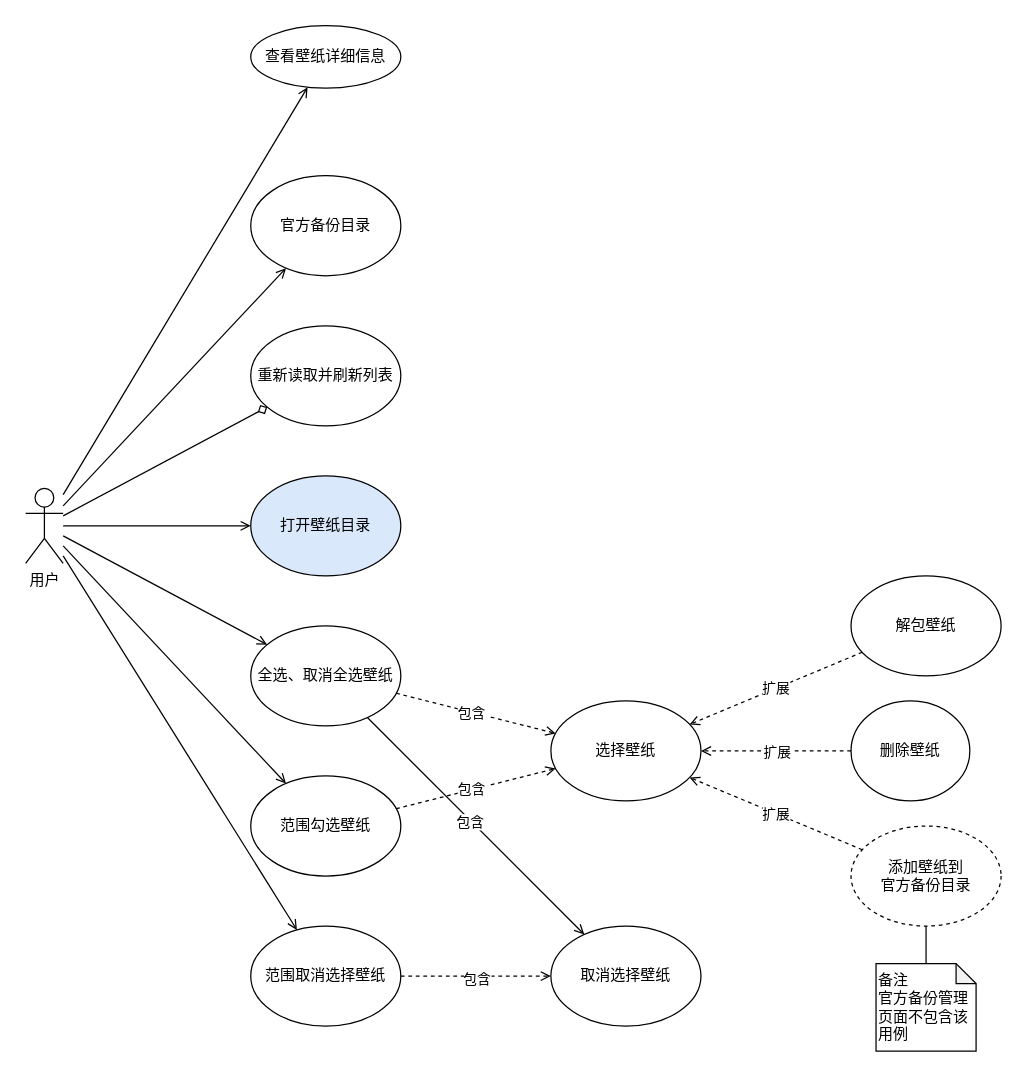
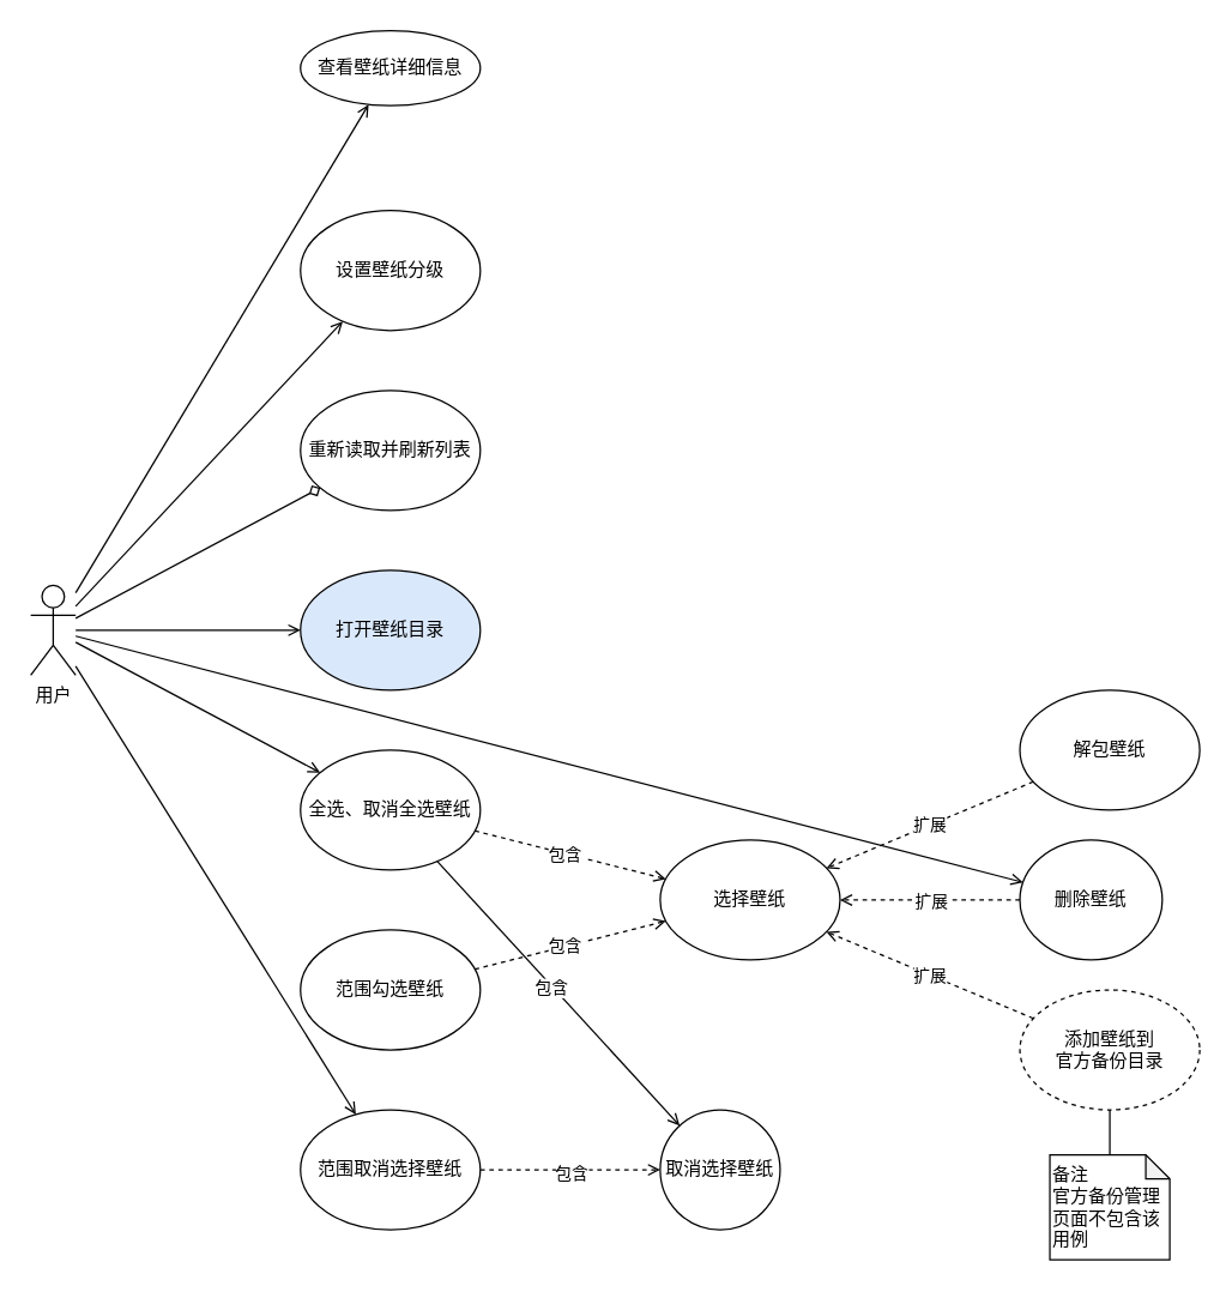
  <mxCell id="0" />
  <mxCell id="1" parent="0" />
  <mxCell id="2" value="用户" style="shape=umlActor;verticalLabelPosition=bottom;verticalAlign=top;html=1;outlineConnect=0;" vertex="1" parent="1"><mxGeometry y="390" width="30" height="60" as="geometry" x="20" /></mxCell>
- <mxCell id="3" value="官方备份目录" style="ellipse;whiteSpace=wrap;html=1;" vertex="1" parent="1"><mxGeometry x="200" y="140" width="120" height="80" as="geometry" /></mxCell>
+ <mxCell id="3" value="设置壁纸分级" style="ellipse;whiteSpace=wrap;html=1;" vertex="1" parent="1"><mxGeometry x="200" y="140" width="120" height="80" as="geometry" /></mxCell>
  <mxCell id="4" value="查看壁纸详细信息" style="ellipse;whiteSpace=wrap;html=1;" vertex="1" parent="1"><mxGeometry x="200" y="20" width="120" height="50" as="geometry" /></mxCell>
  <mxCell id="5" value="打开壁纸目录" style="ellipse;whiteSpace=wrap;html=1;fillColor=#dae8fc;" vertex="1" parent="1"><mxGeometry x="200" y="380" width="120" height="80" as="geometry" /></mxCell>
  <mxCell id="6" value="选择壁纸" style="ellipse;whiteSpace=wrap;html=1;" vertex="1" parent="1"><mxGeometry x="440" y="560" width="120" height="80" as="geometry" /></mxCell>
  <mxCell id="7" value="范围勾选壁纸" style="ellipse;whiteSpace=wrap;html=1;" vertex="1" parent="1"><mxGeometry x="200" y="620" width="120" height="80" as="geometry" /></mxCell>
- <mxCell id="8" value="取消选择壁纸" style="ellipse;whiteSpace=wrap;html=1;" vertex="1" parent="1"><mxGeometry x="440" y="740" width="120" height="80" as="geometry" /></mxCell>
+ <mxCell id="8" value="取消选择壁纸" style="ellipse;whiteSpace=wrap;html=1;" vertex="1" parent="1"><mxGeometry x="440" y="740" width="80" height="80" as="geometry" /></mxCell>
  <mxCell id="9" value="范围取消选择壁纸" style="ellipse;whiteSpace=wrap;html=1;" vertex="1" parent="1"><mxGeometry x="200" y="740" width="120" height="80" as="geometry" /></mxCell>
  <mxCell id="10" value="重新读取并刷新列表" style="ellipse;whiteSpace=wrap;html=1;" vertex="1" parent="1"><mxGeometry x="200" y="260" width="120" height="80" as="geometry" /></mxCell>
  <mxCell id="11" value="全选、取消全选壁纸" style="ellipse;whiteSpace=wrap;html=1;" vertex="1" parent="1"><mxGeometry x="200" y="500" width="120" height="80" as="geometry" /></mxCell>
  <mxCell id="12" value="解包壁纸" style="ellipse;whiteSpace=wrap;html=1;" vertex="1" parent="1"><mxGeometry x="680" y="460" width="120" height="80" as="geometry" /></mxCell>
  <mxCell id="13" value="删除壁纸" style="ellipse;whiteSpace=wrap;html=1;" vertex="1" parent="1"><mxGeometry x="680" y="560" width="95" height="80" as="geometry" /></mxCell>
  <mxCell id="14" value="添加壁纸到&lt;br&gt;官方备份目录" style="ellipse;whiteSpace=wrap;html=1;dashed=1;" vertex="1" parent="1"><mxGeometry x="680" y="660" width="120" height="80" as="geometry" /></mxCell>
  <mxCell id="15" value="" style="endArrow=open;html=1;rounded=0;endFill=0;" edge="1" parent="1" source="2" target="3"><mxGeometry width="50" height="50" relative="1" as="geometry"><mxPoint x="390" y="420" as="sourcePoint" /><mxPoint x="440" y="370" as="targetPoint" /></mxGeometry></mxCell>
  <mxCell id="16" value="" style="endArrow=open;html=1;rounded=0;endFill=0;" edge="1" parent="1" source="2" target="4"><mxGeometry width="50" height="50" relative="1" as="geometry"><mxPoint x="110" y="263" as="sourcePoint" /><mxPoint x="221" y="213" as="targetPoint" /></mxGeometry></mxCell>
  <mxCell id="17" value="" style="endArrow=diamond;html=1;rounded=0;endFill=0;" edge="1" parent="1" source="2" target="10"><mxGeometry width="50" height="50" relative="1" as="geometry"><mxPoint x="120" y="273" as="sourcePoint" /><mxPoint x="231" y="223" as="targetPoint" /></mxGeometry></mxCell>
  <mxCell id="18" value="" style="endArrow=open;html=1;rounded=0;endFill=0;" edge="1" parent="1" source="2" target="5"><mxGeometry width="50" height="50" relative="1" as="geometry"><mxPoint x="130" y="283" as="sourcePoint" /><mxPoint x="241" y="233" as="targetPoint" /></mxGeometry></mxCell>
  <mxCell id="19" value="" style="endArrow=open;html=1;rounded=0;endFill=0;" edge="1" parent="1" source="2" target="11"><mxGeometry width="50" height="50" relative="1" as="geometry"><mxPoint x="140" y="293" as="sourcePoint" /><mxPoint x="251" y="243" as="targetPoint" /></mxGeometry></mxCell>
  <mxCell id="20" value="" style="endArrow=open;html=1;rounded=0;endFill=0;" edge="1" parent="1" source="2" target="9"><mxGeometry width="50" height="50" relative="1" as="geometry"><mxPoint x="150" y="303" as="sourcePoint" /><mxPoint x="261" y="253" as="targetPoint" /></mxGeometry></mxCell>
- <mxCell id="21" value="" style="endArrow=open;html=1;rounded=0;endFill=0;" edge="1" parent="1" source="2" target="7"><mxGeometry width="50" height="50" relative="1" as="geometry"><mxPoint x="160" y="313" as="sourcePoint" /><mxPoint x="271" y="263" as="targetPoint" /></mxGeometry></mxCell>
+ <mxCell id="21" value="" style="endArrow=open;html=1;rounded=0;endFill=0;" edge="1" parent="1" source="2" target="13"><mxGeometry width="50" height="50" relative="1" as="geometry"><mxPoint x="160" y="313" as="sourcePoint" /><mxPoint x="271" y="263" as="targetPoint" /></mxGeometry></mxCell>
  <mxCell id="22" value="" style="endArrow=open;dashed=1;html=1;rounded=0;endFill=0;" edge="1" parent="1" source="7" target="6"><mxGeometry width="50" height="50" relative="1" as="geometry"><mxPoint x="420" y="520" as="sourcePoint" /><mxPoint x="470" y="470" as="targetPoint" /></mxGeometry></mxCell>
  <mxCell id="23" value="包含&amp;nbsp;" style="edgeLabel;html=1;align=center;verticalAlign=middle;resizable=0;points=[];" vertex="1" connectable="0" parent="22"><mxGeometry x="-0.038" relative="1" as="geometry"><mxPoint as="offset" /></mxGeometry></mxCell>
  <mxCell id="24" value="" style="endArrow=open;dashed=1;html=1;rounded=0;endFill=0;" edge="1" parent="1" source="9" target="8"><mxGeometry width="50" height="50" relative="1" as="geometry"><mxPoint x="329" y="662" as="sourcePoint" /><mxPoint x="491" y="638" as="targetPoint" /></mxGeometry></mxCell>
  <mxCell id="25" value="包含" style="edgeLabel;html=1;align=center;verticalAlign=middle;resizable=0;points=[];" vertex="1" connectable="0" parent="24"><mxGeometry y="-2" relative="1" as="geometry"><mxPoint as="offset" /></mxGeometry></mxCell>
  <mxCell id="26" value="" style="endArrow=open;dashed=1;html=1;rounded=0;endFill=0;" edge="1" parent="1" source="12" target="6"><mxGeometry width="50" height="50" relative="1" as="geometry"><mxPoint x="350" y="520" as="sourcePoint" /><mxPoint x="400" y="470" as="targetPoint" /></mxGeometry></mxCell>
  <mxCell id="27" value="扩展" style="edgeLabel;html=1;align=center;verticalAlign=middle;resizable=0;points=[];" vertex="1" connectable="0" parent="26"><mxGeometry x="-0.0" relative="1" as="geometry"><mxPoint as="offset" /></mxGeometry></mxCell>
  <mxCell id="28" value="" style="endArrow=open;dashed=1;html=1;rounded=0;endFill=0;" edge="1" parent="1" source="13" target="6"><mxGeometry width="50" height="50" relative="1" as="geometry"><mxPoint x="699" y="571" as="sourcePoint" /><mxPoint x="601" y="609" as="targetPoint" /></mxGeometry></mxCell>
  <mxCell id="29" value="扩展" style="edgeLabel;html=1;align=center;verticalAlign=middle;resizable=0;points=[];" vertex="1" connectable="0" parent="28"><mxGeometry x="-0.0" relative="1" as="geometry"><mxPoint as="offset" /></mxGeometry></mxCell>
  <mxCell id="30" value="" style="endArrow=open;dashed=1;html=1;rounded=0;endFill=0;" edge="1" parent="1" source="14" target="6"><mxGeometry width="50" height="50" relative="1" as="geometry"><mxPoint x="709" y="581" as="sourcePoint" /><mxPoint x="611" y="619" as="targetPoint" /></mxGeometry></mxCell>
  <mxCell id="31" value="扩展" style="edgeLabel;html=1;align=center;verticalAlign=middle;resizable=0;points=[];" vertex="1" connectable="0" parent="30"><mxGeometry x="-0.0" relative="1" as="geometry"><mxPoint as="offset" /></mxGeometry></mxCell>
  <mxCell id="32" value="" style="endArrow=open;dashed=1;html=1;rounded=0;endFill=0;" edge="1" parent="1" source="11" target="6"><mxGeometry width="50" height="50" relative="1" as="geometry"><mxPoint x="329" y="662" as="sourcePoint" /><mxPoint x="491" y="638" as="targetPoint" /></mxGeometry></mxCell>
  <mxCell id="33" value="包含&amp;nbsp;" style="edgeLabel;html=1;align=center;verticalAlign=middle;resizable=0;points=[];" vertex="1" connectable="0" parent="32"><mxGeometry x="-0.038" relative="1" as="geometry"><mxPoint as="offset" /></mxGeometry></mxCell>
  <mxCell id="34" value="" style="endArrow=open;dashed=0;html=1;rounded=0;endFill=0;" edge="1" parent="1" source="11" target="8"><mxGeometry width="50" height="50" relative="1" as="geometry"><mxPoint x="339" y="672" as="sourcePoint" /><mxPoint x="501" y="648" as="targetPoint" /></mxGeometry></mxCell>
  <mxCell id="35" value="包含&amp;nbsp;" style="edgeLabel;html=1;align=center;verticalAlign=middle;resizable=0;points=[];" vertex="1" connectable="0" parent="34"><mxGeometry x="-0.038" relative="1" as="geometry"><mxPoint as="offset" /></mxGeometry></mxCell>
  <mxCell id="36" value="&lt;div style=&quot;&quot;&gt;&lt;span style=&quot;background-color: initial;&quot;&gt;备注&lt;/span&gt;&lt;/div&gt;&lt;div style=&quot;&quot;&gt;&lt;span style=&quot;background-color: initial;&quot;&gt;官方备份管理页面不包含该用例&lt;/span&gt;&lt;/div&gt;" style="shape=note;whiteSpace=wrap;html=1;backgroundOutline=1;darkOpacity=0.05;align=left;size=16;" vertex="1" parent="1"><mxGeometry x="700" y="770" width="80" height="70" as="geometry" /></mxCell>
  <mxCell id="37" value="" style="endArrow=none;html=1;rounded=0;" edge="1" parent="1" source="36" target="14"><mxGeometry width="50" height="50" relative="1" as="geometry"><mxPoint x="670" y="830" as="sourcePoint" /><mxPoint x="720" y="780" as="targetPoint" /></mxGeometry></mxCell>
